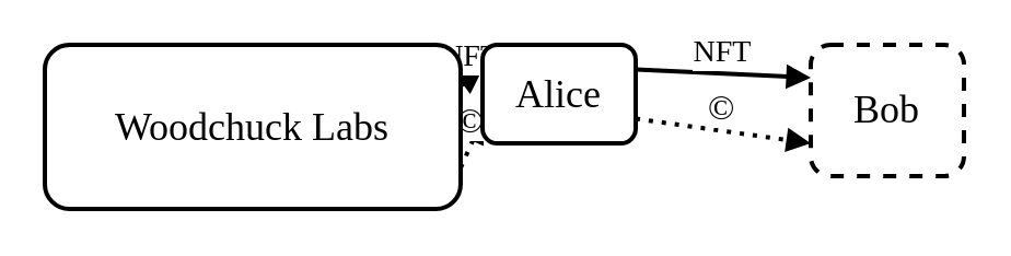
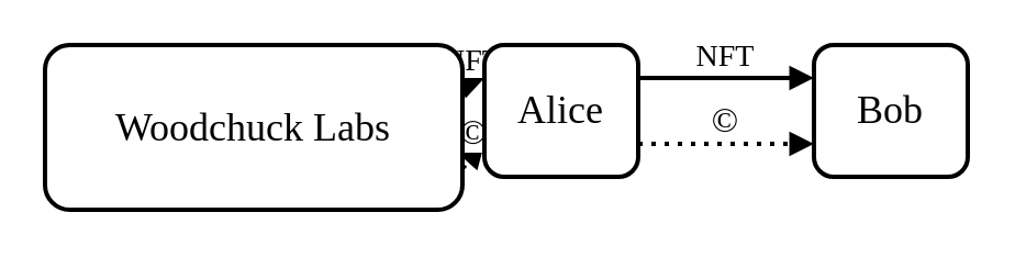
  <mxCell id="0" />
  <mxCell id="1" parent="0" />
  <mxCell id="2" value="NFT" style="edgeStyle=none;rounded=0;orthogonalLoop=1;jettySize=auto;html=0;exitX=1;exitY=0.25;exitDx=0;exitDy=0;entryX=0;entryY=0.25;entryDx=0;entryDy=0;fontFamily=Georgia;fontSize=14;endArrow=block;endFill=1;strokeWidth=2;verticalAlign=bottom;" edge="1" parent="1" source="4" target="7"><mxGeometry relative="1" as="geometry" /></mxCell>
  <mxCell id="3" value="©" style="edgeStyle=none;rounded=0;orthogonalLoop=1;jettySize=auto;html=0;exitX=1;exitY=0.75;exitDx=0;exitDy=0;entryX=0;entryY=0.75;entryDx=0;entryDy=0;fontFamily=Georgia;fontSize=16;endArrow=block;endFill=1;strokeWidth=2;dashed=1;dashPattern=1 2;verticalAlign=bottom;" edge="1" parent="1" source="4" target="7"><mxGeometry relative="1" as="geometry" /></mxCell>
  <mxCell id="4" value="&lt;font style=&quot;font-size: 18px&quot;&gt;Woodchuck Labs&lt;/font&gt;" style="rounded=1;whiteSpace=wrap;html=1;fontFamily=Georgia;strokeWidth=2;" vertex="1" parent="1"><mxGeometry x="20" y="20" width="190" height="75" as="geometry" /></mxCell>
  <mxCell id="5" value="NFT" style="edgeStyle=none;rounded=0;orthogonalLoop=1;jettySize=auto;html=0;exitX=1;exitY=0.25;exitDx=0;exitDy=0;entryX=0;entryY=0.25;entryDx=0;entryDy=0;fontFamily=Georgia;fontSize=14;endArrow=block;endFill=1;strokeWidth=2;verticalAlign=bottom;" edge="1" parent="1" source="7" target="8"><mxGeometry relative="1" as="geometry" /></mxCell>
  <mxCell id="6" value="©" style="edgeStyle=none;rounded=0;orthogonalLoop=1;jettySize=auto;html=0;exitX=1;exitY=0.75;exitDx=0;exitDy=0;entryX=0;entryY=0.75;entryDx=0;entryDy=0;dashed=1;dashPattern=1 2;fontFamily=Georgia;fontSize=16;endArrow=block;endFill=1;strokeWidth=2;verticalAlign=bottom;" edge="1" parent="1" source="7" target="8"><mxGeometry relative="1" as="geometry" /></mxCell>
- <mxCell id="7" value="&lt;font style=&quot;font-size: 18px&quot;&gt;Alice&lt;/font&gt;" style="rounded=1;whiteSpace=wrap;html=1;fontFamily=Georgia;fontSize=12;strokeWidth=2;" vertex="1" parent="1"><mxGeometry x="220" y="20" width="70" height="45" as="geometry" /></mxCell>
- <mxCell id="8" value="&lt;font style=&quot;font-size: 18px&quot;&gt;Bob&lt;/font&gt;" style="rounded=1;whiteSpace=wrap;html=1;fontFamily=Georgia;fontSize=12;strokeWidth=2;dashed=1;" vertex="1" parent="1"><mxGeometry x="370" y="20" width="70" height="60" as="geometry" /></mxCell>
+ <mxCell id="7" value="&lt;font style=&quot;font-size: 18px&quot;&gt;Alice&lt;/font&gt;" style="rounded=1;whiteSpace=wrap;html=1;fontFamily=Georgia;fontSize=12;strokeWidth=2;" vertex="1" parent="1"><mxGeometry x="220" y="20" width="70" height="60" as="geometry" /></mxCell>
+ <mxCell id="8" value="&lt;font style=&quot;font-size: 18px&quot;&gt;Bob&lt;/font&gt;" style="rounded=1;whiteSpace=wrap;html=1;fontFamily=Georgia;fontSize=12;strokeWidth=2;" vertex="1" parent="1"><mxGeometry x="370" y="20" width="70" height="60" as="geometry" /></mxCell>
